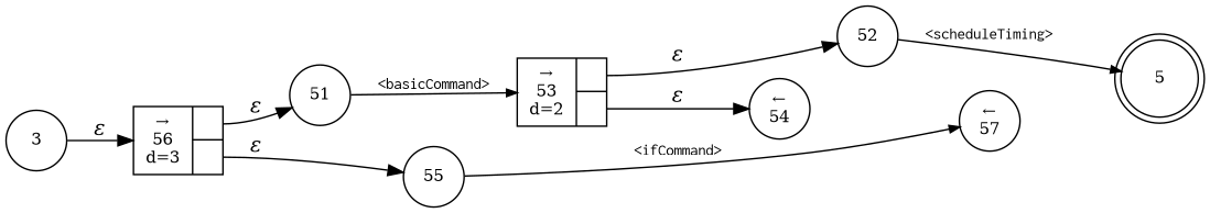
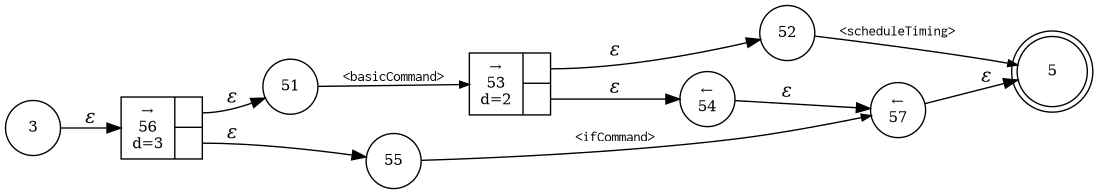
  digraph {
    rankdir=LR
    node [fixedsize=true fontsize=11 shape=circle peripheries=1]
    edge [fontname="Times-Italic"]
    n1 [label=5 shape=doublecircle width=.6 peripheries=""]
    n2 [label=51 width=.55]
    n3 [fixedsize=false label="{&rarr;\n53\nd=2|{<p0>|<p1>}}" shape=record]
    n4 [label=52 width=.55]
    n5 [label="&larr;\n54" width=.55]
    n6 [label=3 width=.55]
    n7 [fixedsize=false label="{&rarr;\n56\nd=3|{<p0>|<p1>}}" shape=record]
    n8 [label=55 width=.55]
    n9 [label="&larr;\n57" width=.55]
    n2 -> n3 [arrowhead=normal arrowsize=.7 fontname=Courier fontsize=11 label="<basicCommand>"]
    n3 -> n4 [label="&epsilon;" tailport=p0]
    n3 -> n5 [label="&epsilon;" tailport=p1]
    n4 -> n1 [arrowhead=normal arrowsize=.7 fontname=Courier fontsize=11 label="<scheduleTiming>"]
+   n5 -> n9 [label="&epsilon;"]
    n6 -> n7 [label="&epsilon;"]
    n7 -> n2 [label="&epsilon;" tailport=p0]
    n7 -> n8 [label="&epsilon;" tailport=p1]
    n8 -> n9 [arrowhead=normal arrowsize=.7 fontname=Courier fontsize=11 label="<ifCommand>"]
+   n9 -> n1 [label="&epsilon;"]
  }
